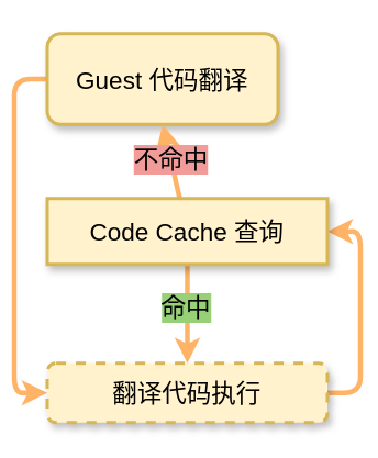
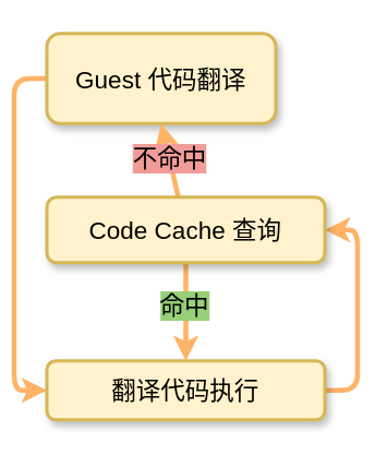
  <mxCell id="0" />
  <mxCell id="1" parent="0" />
  <mxCell id="2" style="edgeStyle=orthogonalEdgeStyle;shape=connector;rounded=1;orthogonalLoop=1;jettySize=auto;html=1;exitX=0;exitY=0.5;exitDx=0;exitDy=0;entryX=0;entryY=0.5;entryDx=0;entryDy=0;labelBackgroundColor=default;fontFamily=Helvetica;fontSize=15;fontColor=default;endArrow=classic;strokeColor=#FFB366;strokeWidth=3;" parent="1" source="3" target="5" edge="1"><mxGeometry relative="1" as="geometry" /></mxCell>
  <mxCell id="3" value="Guest 代码翻译" style="rounded=1;whiteSpace=wrap;html=1;fillColor=#fff2cc;strokeColor=#d6b656;fontSize=15;gradientColor=none;strokeWidth=2;glass=0;sketch=0;shadow=1;" parent="1" vertex="1"><mxGeometry x="20" y="20" width="140" height="55" as="geometry" /></mxCell>
  <mxCell id="4" style="edgeStyle=orthogonalEdgeStyle;shape=connector;rounded=1;orthogonalLoop=1;jettySize=auto;html=1;exitX=1;exitY=0.5;exitDx=0;exitDy=0;labelBackgroundColor=default;fontFamily=Helvetica;fontSize=15;fontColor=default;endArrow=classic;strokeColor=#FFB366;strokeWidth=3;entryX=1;entryY=0.5;entryDx=0;entryDy=0;" parent="1" source="5" target="10" edge="1"><mxGeometry relative="1" as="geometry"><mxPoint x="230" y="190" as="targetPoint" /></mxGeometry></mxCell>
- <mxCell id="5" value="翻译代码执行" style="rounded=1;whiteSpace=wrap;html=1;fillColor=#fff2cc;strokeColor=#d6b656;fontSize=15;gradientColor=none;strokeWidth=2;glass=0;sketch=0;shadow=1;dashed=1;" parent="1" vertex="1"><mxGeometry x="20" y="220" width="170" height="36" as="geometry" /></mxCell>
+ <mxCell id="5" value="翻译代码执行" style="rounded=1;whiteSpace=wrap;html=1;fillColor=#fff2cc;strokeColor=#d6b656;fontSize=15;gradientColor=none;strokeWidth=2;glass=0;sketch=0;shadow=1;" parent="1" vertex="1"><mxGeometry x="20" y="220" width="170" height="36" as="geometry" /></mxCell>
  <mxCell id="6" style="shape=connector;rounded=1;orthogonalLoop=1;jettySize=auto;html=1;labelBackgroundColor=default;fontFamily=Helvetica;fontSize=15;fontColor=default;endArrow=classic;strokeColor=#FFB366;strokeWidth=3;entryX=0.5;entryY=1;entryDx=0;entryDy=0;" parent="1" source="10" target="3" edge="1"><mxGeometry relative="1" as="geometry"><mxPoint x="80" y="10" as="targetPoint" /></mxGeometry></mxCell>
  <mxCell id="7" value="不命中" style="edgeLabel;html=1;align=center;verticalAlign=middle;resizable=0;points=[];fontSize=15;fontFamily=Helvetica;fontColor=default;labelBackgroundColor=#F19C99;" parent="6" vertex="1" connectable="0"><mxGeometry x="0.07" y="-2" relative="1" as="geometry"><mxPoint x="-2" as="offset" /></mxGeometry></mxCell>
  <mxCell id="8" style="edgeStyle=orthogonalEdgeStyle;shape=connector;rounded=1;orthogonalLoop=1;jettySize=auto;html=1;labelBackgroundColor=default;fontFamily=Helvetica;fontSize=15;fontColor=default;endArrow=classic;strokeColor=#FFB366;strokeWidth=3;" parent="1" source="10" target="5" edge="1"><mxGeometry relative="1" as="geometry" /></mxCell>
  <mxCell id="9" value="命中" style="edgeLabel;html=1;align=center;verticalAlign=middle;resizable=0;points=[];fontSize=15;fontFamily=Helvetica;fontColor=default;labelBackgroundColor=#97D077;" parent="8" vertex="1" connectable="0"><mxGeometry x="-0.183" y="-2" relative="1" as="geometry"><mxPoint as="offset" /></mxGeometry></mxCell>
- <mxCell id="10" value="Code Cache 查询" style="whiteSpace=wrap;html=1;fillColor=#fff2cc;strokeColor=#d6b656;fontSize=15;gradientColor=none;strokeWidth=2;glass=0;sketch=0;shadow=1;rounded=0;" parent="1" vertex="1"><mxGeometry x="20" y="120" width="170" height="40" as="geometry" /></mxCell>
+ <mxCell id="10" value="Code Cache 查询" style="rounded=1;whiteSpace=wrap;html=1;fillColor=#fff2cc;strokeColor=#d6b656;fontSize=15;gradientColor=none;strokeWidth=2;glass=0;sketch=0;shadow=1;" parent="1" vertex="1"><mxGeometry x="20" y="120" width="170" height="40" as="geometry" /></mxCell>
